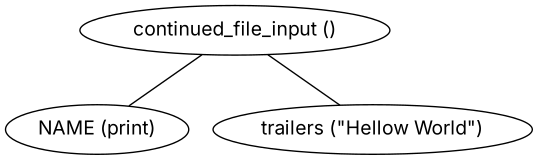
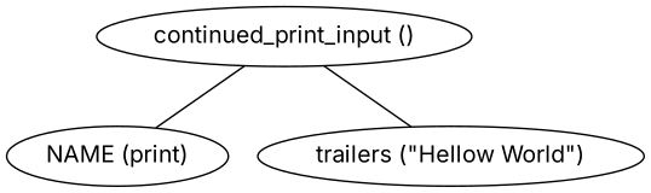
  graph {
    fontname=Inter
    node [fontname=Inter]
    edge [fontname=Inter]
-   n1 [label="continued_file_input ()"]
+   n1 [label="continued_print_input ()"]
    n2 [label="NAME (print)"]
    n3 [label="trailers (&quot;Hellow World&quot;)"]
    n1 -- n2
    n1 -- n3
  }
